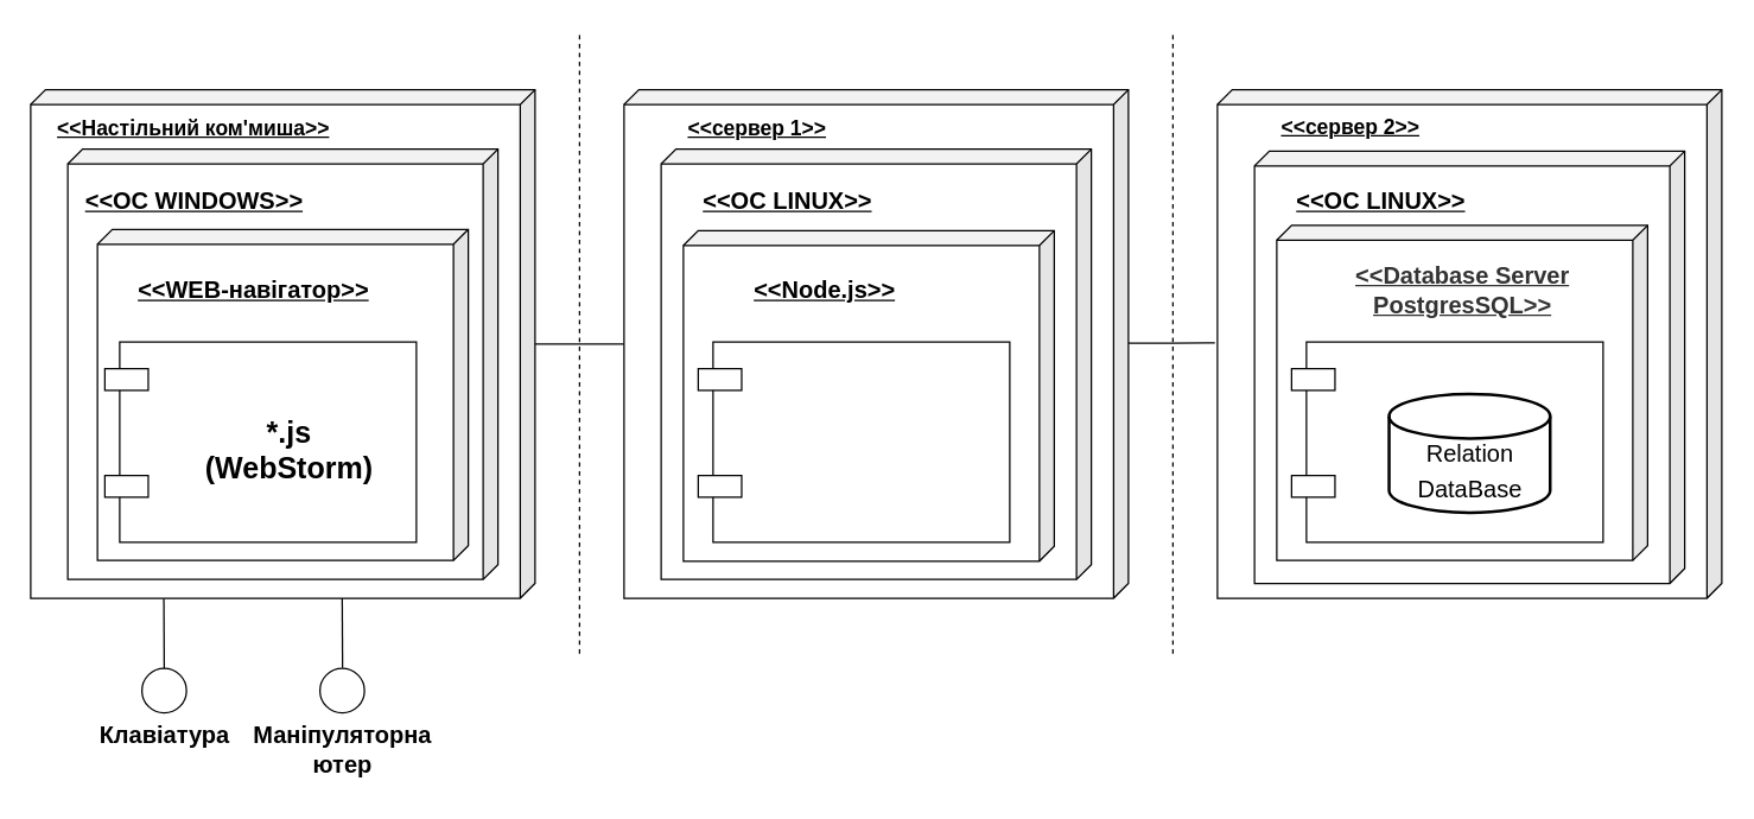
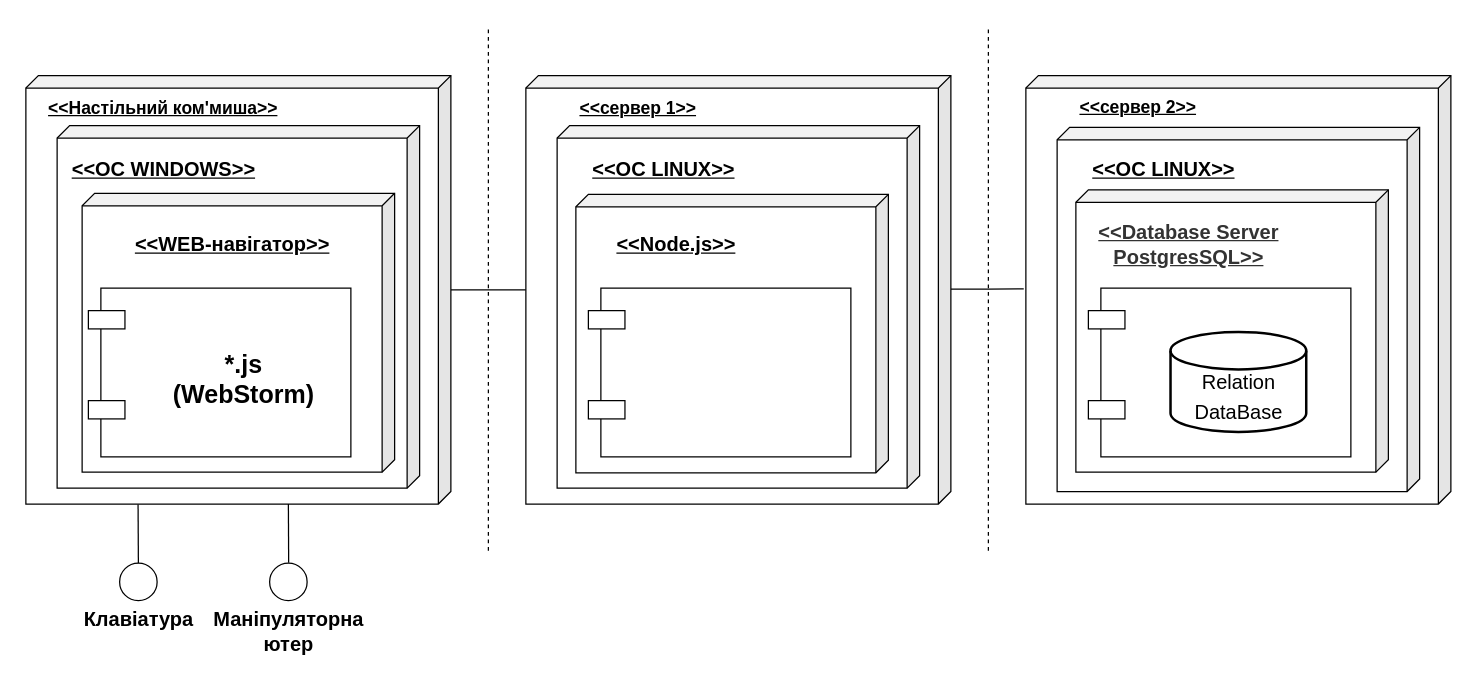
  <mxCell id="0" />
  <mxCell id="1" parent="0" />
  <mxCell id="2" style="edgeStyle=orthogonalEdgeStyle;rounded=0;orthogonalLoop=1;jettySize=auto;html=1;fontSize=16;endArrow=none;endFill=0;" edge="1" parent="1" source="3" target="14"><mxGeometry relative="1" as="geometry" /></mxCell>
  <mxCell id="3" value="`" style="shape=cube;whiteSpace=wrap;html=1;boundedLbl=1;backgroundOutline=1;darkOpacity=0.05;darkOpacity2=0.1;size=10;direction=west;rotation=-180;flipV=0;flipH=1;" vertex="1" parent="1"><mxGeometry x="20" y="60" width="340" height="342.73" as="geometry" /></mxCell>
  <mxCell id="4" value="" style="shape=cube;whiteSpace=wrap;html=1;boundedLbl=1;backgroundOutline=1;darkOpacity=0.05;darkOpacity2=0.1;size=10;direction=west;rotation=-180;flipV=0;flipH=1;" vertex="1" parent="1"><mxGeometry x="45" y="100" width="290" height="290" as="geometry" /></mxCell>
  <mxCell id="5" value="" style="shape=cube;whiteSpace=wrap;html=1;boundedLbl=1;backgroundOutline=1;darkOpacity=0.05;darkOpacity2=0.1;size=10;direction=west;rotation=-180;flipV=0;flipH=1;" vertex="1" parent="1"><mxGeometry x="65" y="154.1" width="250" height="223.18" as="geometry" /></mxCell>
  <mxCell id="6" value="" style="endArrow=none;dashed=1;html=1;rounded=0;" edge="1" parent="1"><mxGeometry width="50" height="50" relative="1" as="geometry"><mxPoint x="390" y="440" as="sourcePoint" /><mxPoint x="390" y="20" as="targetPoint" /></mxGeometry></mxCell>
  <mxCell id="7" value="" style="endArrow=none;dashed=1;html=1;rounded=0;" edge="1" parent="1"><mxGeometry width="50" height="50" relative="1" as="geometry"><mxPoint x="790" y="440" as="sourcePoint" /><mxPoint x="790" y="20" as="targetPoint" /></mxGeometry></mxCell>
  <mxCell id="8" value="" style="rounded=0;whiteSpace=wrap;html=1;" vertex="1" parent="1"><mxGeometry x="80" y="230" width="200" height="135" as="geometry" /></mxCell>
  <mxCell id="9" value="" style="rounded=0;whiteSpace=wrap;html=1;" vertex="1" parent="1"><mxGeometry x="70" y="248" width="29.26" height="14.63" as="geometry" /></mxCell>
  <mxCell id="10" value="&lt;u&gt;&lt;b&gt;&lt;font style=&quot;font-size: 14px;&quot;&gt;&amp;lt;&amp;lt;Настільний ком'миша&amp;gt;&amp;gt;&lt;/font&gt;&lt;/b&gt;&lt;/u&gt;" style="text;html=1;strokeColor=none;fillColor=none;align=center;verticalAlign=middle;whiteSpace=wrap;rounded=0;" vertex="1" parent="1"><mxGeometry x="30" y="71.37" width="200" height="30" as="geometry" /></mxCell>
  <mxCell id="11" value="&lt;font style=&quot;font-size: 20px;&quot;&gt;&lt;b&gt;*.js&lt;br&gt;(WebStorm)&lt;/b&gt;&lt;/font&gt;" style="text;html=1;strokeColor=none;fillColor=none;align=center;verticalAlign=middle;whiteSpace=wrap;rounded=0;" vertex="1" parent="1"><mxGeometry x="136.37" y="273.18" width="117.26" height="58.63" as="geometry" /></mxCell>
  <mxCell id="12" value="" style="rounded=0;whiteSpace=wrap;html=1;" vertex="1" parent="1"><mxGeometry x="70" y="320" width="29.26" height="14.63" as="geometry" /></mxCell>
  <mxCell id="13" style="edgeStyle=orthogonalEdgeStyle;rounded=0;orthogonalLoop=1;jettySize=auto;html=1;entryX=1.005;entryY=0.498;entryDx=0;entryDy=0;entryPerimeter=0;fontSize=16;endArrow=none;endFill=0;" edge="1" parent="1" source="14" target="21"><mxGeometry relative="1" as="geometry"><Array as="points"><mxPoint x="790" y="231" /></Array></mxGeometry></mxCell>
  <mxCell id="14" value="`" style="shape=cube;whiteSpace=wrap;html=1;boundedLbl=1;backgroundOutline=1;darkOpacity=0.05;darkOpacity2=0.1;size=10;direction=west;rotation=-180;flipV=0;flipH=1;" vertex="1" parent="1"><mxGeometry x="420" y="60" width="340" height="342.73" as="geometry" /></mxCell>
  <mxCell id="15" value="" style="shape=cube;whiteSpace=wrap;html=1;boundedLbl=1;backgroundOutline=1;darkOpacity=0.05;darkOpacity2=0.1;size=10;direction=west;rotation=-180;flipV=0;flipH=1;" vertex="1" parent="1"><mxGeometry x="445" y="100" width="290" height="290" as="geometry" /></mxCell>
  <mxCell id="16" value="" style="shape=cube;whiteSpace=wrap;html=1;boundedLbl=1;backgroundOutline=1;darkOpacity=0.05;darkOpacity2=0.1;size=10;direction=west;rotation=-180;flipV=0;flipH=1;" vertex="1" parent="1"><mxGeometry x="460" y="155" width="250" height="222.73" as="geometry" /></mxCell>
  <mxCell id="17" value="" style="rounded=0;whiteSpace=wrap;html=1;" vertex="1" parent="1"><mxGeometry x="480" y="230" width="200" height="135" as="geometry" /></mxCell>
  <mxCell id="18" value="" style="rounded=0;whiteSpace=wrap;html=1;" vertex="1" parent="1"><mxGeometry x="470" y="248" width="29.26" height="14.63" as="geometry" /></mxCell>
  <mxCell id="19" value="&lt;u&gt;&lt;b&gt;&lt;font style=&quot;font-size: 14px;&quot;&gt;&amp;lt;&amp;lt;сервер 1&amp;gt;&amp;gt;&lt;/font&gt;&lt;/b&gt;&lt;/u&gt;" style="text;html=1;strokeColor=none;fillColor=none;align=center;verticalAlign=middle;whiteSpace=wrap;rounded=0;" vertex="1" parent="1"><mxGeometry x="410" y="71.37" width="200" height="30" as="geometry" /></mxCell>
  <mxCell id="20" value="" style="rounded=0;whiteSpace=wrap;html=1;" vertex="1" parent="1"><mxGeometry x="470" y="320" width="29.26" height="14.63" as="geometry" /></mxCell>
  <mxCell id="21" value="`" style="shape=cube;whiteSpace=wrap;html=1;boundedLbl=1;backgroundOutline=1;darkOpacity=0.05;darkOpacity2=0.1;size=10;direction=west;rotation=-180;flipV=0;flipH=1;" vertex="1" parent="1"><mxGeometry x="820" y="60" width="340" height="342.73" as="geometry" /></mxCell>
  <mxCell id="22" value="" style="shape=cube;whiteSpace=wrap;html=1;boundedLbl=1;backgroundOutline=1;darkOpacity=0.05;darkOpacity2=0.1;size=10;direction=west;rotation=-180;flipV=0;flipH=1;" vertex="1" parent="1"><mxGeometry x="845" y="101.37" width="290" height="291.37" as="geometry" /></mxCell>
  <mxCell id="23" value="" style="shape=cube;whiteSpace=wrap;html=1;boundedLbl=1;backgroundOutline=1;darkOpacity=0.05;darkOpacity2=0.1;size=10;direction=west;rotation=-180;flipV=0;flipH=1;" vertex="1" parent="1"><mxGeometry x="860" y="151.38" width="250" height="225.9" as="geometry" /></mxCell>
  <mxCell id="24" value="" style="rounded=0;whiteSpace=wrap;html=1;" vertex="1" parent="1"><mxGeometry x="880" y="230" width="200" height="135" as="geometry" /></mxCell>
  <mxCell id="25" value="" style="rounded=0;whiteSpace=wrap;html=1;" vertex="1" parent="1"><mxGeometry x="870" y="248" width="29.26" height="14.63" as="geometry" /></mxCell>
  <mxCell id="26" value="&lt;u&gt;&lt;b&gt;&lt;font style=&quot;font-size: 14px;&quot;&gt;&amp;lt;&amp;lt;сервер 2&amp;gt;&amp;gt;&lt;/font&gt;&lt;/b&gt;&lt;/u&gt;" style="text;html=1;strokeColor=none;fillColor=none;align=center;verticalAlign=middle;whiteSpace=wrap;rounded=0;" vertex="1" parent="1"><mxGeometry x="810" y="70" width="200" height="30" as="geometry" /></mxCell>
  <mxCell id="27" value="" style="rounded=0;whiteSpace=wrap;html=1;" vertex="1" parent="1"><mxGeometry x="870" y="320" width="29.26" height="14.63" as="geometry" /></mxCell>
  <mxCell id="28" value="" style="shape=cylinder3;whiteSpace=wrap;html=1;boundedLbl=1;backgroundOutline=1;size=15;fontSize=20;labelBorderColor=none;strokeWidth=2;" vertex="1" parent="1"><mxGeometry x="935.72" y="265" width="108.57" height="80" as="geometry" /></mxCell>
  <mxCell id="29" value="&lt;font style=&quot;font-size: 16px;&quot;&gt;Relation&lt;br&gt;DataBase&lt;/font&gt;" style="text;html=1;align=center;verticalAlign=middle;resizable=0;points=[];autosize=1;strokeColor=none;fillColor=none;fontSize=20;spacingTop=0;rounded=1;" vertex="1" parent="1"><mxGeometry x="945" y="285" width="90" height="60" as="geometry" /></mxCell>
- <mxCell id="30" value="&lt;font style=&quot;font-size: 16px;&quot;&gt;&lt;b&gt;&lt;u&gt;&amp;lt;&amp;lt;Database Server&lt;br&gt;PostgresSQL&amp;gt;&amp;gt;&lt;/u&gt;&lt;/b&gt;&lt;/font&gt;" style="text;html=1;align=center;verticalAlign=middle;resizable=0;points=[];autosize=1;fontSize=16;fillColor=none;fontColor=#333333;strokeColor=none;" vertex="1" parent="1"><mxGeometry x="900" y="170" width="170" height="50" as="geometry" /></mxCell>
- <mxCell id="31" value="&lt;font style=&quot;font-size: 16px;&quot;&gt;&lt;b&gt;&lt;u&gt;&amp;lt;&amp;lt;Node.js&amp;gt;&amp;gt;&lt;/u&gt;&lt;/b&gt;&lt;/font&gt;" style="text;html=1;align=center;verticalAlign=middle;resizable=0;points=[];autosize=1;strokeColor=none;fillColor=none;fontSize=14;" vertex="1" parent="1"><mxGeometry x="495" y="180" width="120" height="30" as="geometry" /></mxCell>
+ <mxCell id="30" value="&lt;font style=&quot;font-size: 16px;&quot;&gt;&lt;b&gt;&lt;u&gt;&amp;lt;&amp;lt;Database Server&lt;br&gt;PostgresSQL&amp;gt;&amp;gt;&lt;/u&gt;&lt;/b&gt;&lt;/font&gt;" style="text;html=1;align=center;verticalAlign=middle;resizable=0;points=[];autosize=1;fontSize=16;fillColor=none;fontColor=#333333;strokeColor=none;" vertex="1" parent="1"><mxGeometry x="865" y="170" width="170" height="50" as="geometry" /></mxCell>
+ <mxCell id="31" value="&lt;font style=&quot;font-size: 16px;&quot;&gt;&lt;b&gt;&lt;u&gt;&amp;lt;&amp;lt;Node.js&amp;gt;&amp;gt;&lt;/u&gt;&lt;/b&gt;&lt;/font&gt;" style="text;html=1;align=center;verticalAlign=middle;resizable=0;points=[];autosize=1;strokeColor=none;fillColor=none;fontSize=14;" vertex="1" parent="1"><mxGeometry x="480" y="180" width="120" height="30" as="geometry" /></mxCell>
  <mxCell id="32" value="" style="ellipse;whiteSpace=wrap;html=1;rounded=1;labelBorderColor=none;fontSize=14;fillColor=none;" vertex="1" parent="1"><mxGeometry x="95" y="450" width="30" height="30" as="geometry" /></mxCell>
  <mxCell id="33" value="" style="ellipse;whiteSpace=wrap;html=1;rounded=1;labelBorderColor=none;fontSize=14;fillColor=none;" vertex="1" parent="1"><mxGeometry x="215" y="450" width="30" height="30" as="geometry" /></mxCell>
  <mxCell id="34" value="" style="endArrow=none;html=1;rounded=0;fontSize=14;exitX=0.5;exitY=0;exitDx=0;exitDy=0;entryX=0.736;entryY=1.001;entryDx=0;entryDy=0;entryPerimeter=0;" edge="1" parent="1" source="32" target="3"><mxGeometry width="50" height="50" relative="1" as="geometry"><mxPoint x="170" y="480" as="sourcePoint" /><mxPoint x="220" y="430" as="targetPoint" /></mxGeometry></mxCell>
  <mxCell id="35" value="" style="endArrow=none;html=1;rounded=0;fontSize=14;exitX=0.5;exitY=0;exitDx=0;exitDy=0;entryX=0.736;entryY=1.001;entryDx=0;entryDy=0;entryPerimeter=0;" edge="1" parent="1"><mxGeometry width="50" height="50" relative="1" as="geometry"><mxPoint x="230.24" y="449.66" as="sourcePoint" /><mxPoint x="230" y="402.733" as="targetPoint" /></mxGeometry></mxCell>
  <mxCell id="36" value="&lt;font style=&quot;font-size: 16px;&quot;&gt;&lt;b&gt;Клавіатура&lt;/b&gt;&lt;/font&gt;" style="text;html=1;align=center;verticalAlign=middle;resizable=0;points=[];autosize=1;strokeColor=none;fillColor=none;fontSize=14;" vertex="1" parent="1"><mxGeometry x="55" y="480" width="110" height="30" as="geometry" /></mxCell>
  <mxCell id="37" value="&lt;font style=&quot;font-size: 16px;&quot;&gt;&lt;b&gt;Маніпуляторна&lt;br&gt;ютер&lt;/b&gt;&lt;/font&gt;" style="text;html=1;align=center;verticalAlign=middle;resizable=0;points=[];autosize=1;strokeColor=none;fillColor=none;fontSize=14;" vertex="1" parent="1"><mxGeometry x="160" y="480" width="140" height="50" as="geometry" /></mxCell>
- <mxCell id="38" value="&lt;b&gt;&lt;u&gt;&amp;lt;&amp;lt;WEB-навігатор&amp;gt;&amp;gt;&lt;/u&gt;&lt;/b&gt;" style="text;html=1;align=center;verticalAlign=middle;resizable=0;points=[];autosize=1;strokeColor=none;fillColor=none;fontSize=16;" vertex="1" parent="1"><mxGeometry x="80" y="180" width="180" height="30" as="geometry" /></mxCell>
+ <mxCell id="38" value="&lt;b&gt;&lt;u&gt;&amp;lt;&amp;lt;WEB-навігатор&amp;gt;&amp;gt;&lt;/u&gt;&lt;/b&gt;" style="text;html=1;align=center;verticalAlign=middle;resizable=0;points=[];autosize=1;strokeColor=none;fillColor=none;fontSize=16;" vertex="1" parent="1"><mxGeometry x="95" y="180" width="180" height="30" as="geometry" /></mxCell>
  <mxCell id="39" value="&lt;b&gt;&lt;u&gt;&amp;lt;&amp;lt;OC WINDOWS&amp;gt;&amp;gt;&lt;/u&gt;&lt;/b&gt;" style="text;html=1;align=center;verticalAlign=middle;resizable=0;points=[];autosize=1;strokeColor=none;fillColor=none;fontSize=16;" vertex="1" parent="1"><mxGeometry x="45" y="120" width="170" height="30" as="geometry" /></mxCell>
  <mxCell id="40" value="&lt;b&gt;&lt;u&gt;&amp;lt;&amp;lt;OC LINUX&amp;gt;&amp;gt;&lt;/u&gt;&lt;/b&gt;" style="text;html=1;align=center;verticalAlign=middle;resizable=0;points=[];autosize=1;strokeColor=none;fillColor=none;fontSize=16;" vertex="1" parent="1"><mxGeometry x="460" y="120" width="140" height="30" as="geometry" /></mxCell>
  <mxCell id="41" value="&lt;b&gt;&lt;u&gt;&amp;lt;&amp;lt;OC LINUX&amp;gt;&amp;gt;&lt;/u&gt;&lt;/b&gt;" style="text;html=1;align=center;verticalAlign=middle;resizable=0;points=[];autosize=1;strokeColor=none;fillColor=none;fontSize=16;" vertex="1" parent="1"><mxGeometry x="860" y="120" width="140" height="30" as="geometry" /></mxCell>
